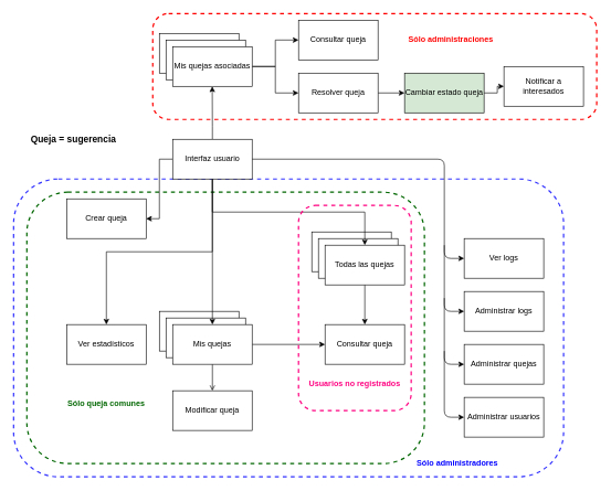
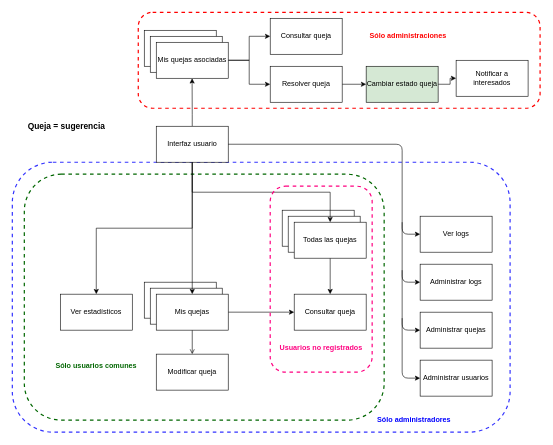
  <mxCell id="0" />
  <mxCell id="1" parent="0" />
  <mxCell id="2" value="" style="rounded=1;whiteSpace=wrap;html=1;dashed=1;strokeWidth=2;fillColor=none;perimeterSpacing=0;strokeColor=#006600;" parent="1" vertex="1"><mxGeometry x="40" y="290" width="600" height="410" as="geometry" /></mxCell>
  <mxCell id="3" value="" style="rounded=1;whiteSpace=wrap;html=1;dashed=1;strokeWidth=2;fillColor=none;fontColor=#006600;strokeColor=#3333FF;" parent="1" vertex="1"><mxGeometry x="20" y="270" width="830" height="450" as="geometry" /></mxCell>
- <mxCell id="4" value="Crear queja" style="rounded=0;whiteSpace=wrap;html=1;" parent="1" vertex="1"><mxGeometry x="100" y="300" width="120" height="60" as="geometry" /></mxCell>
  <mxCell id="5" value="Queja = sugerencia" style="text;html=1;align=center;verticalAlign=middle;resizable=0;points=[];autosize=1;fontStyle=1;fontSize=14;" parent="1" vertex="1"><mxGeometry x="40" y="200" width="140" height="20" as="geometry" /></mxCell>
  <mxCell id="6" value="" style="rounded=0;whiteSpace=wrap;html=1;" parent="1" vertex="1"><mxGeometry x="240" y="470" width="120" height="60" as="geometry" /></mxCell>
  <mxCell id="7" value="" style="rounded=0;whiteSpace=wrap;html=1;" parent="1" vertex="1"><mxGeometry x="250" y="480" width="120" height="60" as="geometry" /></mxCell>
  <mxCell id="8" value="" style="edgeStyle=orthogonalEdgeStyle;rounded=0;orthogonalLoop=1;jettySize=auto;html=1;endArrow=open;" parent="1" source="10" target="11" edge="1"><mxGeometry relative="1" as="geometry" /></mxCell>
  <mxCell id="9" value="" style="edgeStyle=orthogonalEdgeStyle;rounded=0;orthogonalLoop=1;jettySize=auto;html=1;fontSize=14;fontColor=#0000FF;" edge="1" parent="1" source="10" target="22"><mxGeometry relative="1" as="geometry" /></mxCell>
  <mxCell id="10" value="Mis quejas" style="whiteSpace=wrap;html=1;" parent="1" vertex="1"><mxGeometry x="260" y="490" width="120" height="60" as="geometry" /></mxCell>
  <mxCell id="11" value="Modificar queja" style="rounded=0;whiteSpace=wrap;html=1;" parent="1" vertex="1"><mxGeometry x="260" y="590" width="120" height="60" as="geometry" /></mxCell>
- <mxCell id="12" style="edgeStyle=orthogonalEdgeStyle;rounded=0;orthogonalLoop=1;jettySize=auto;html=1;exitX=0;exitY=0.5;exitDx=0;exitDy=0;entryX=1;entryY=0.5;entryDx=0;entryDy=0;" parent="1" source="16" target="4" edge="1"><mxGeometry relative="1" as="geometry" /></mxCell>
  <mxCell id="13" style="edgeStyle=orthogonalEdgeStyle;rounded=0;orthogonalLoop=1;jettySize=auto;html=1;exitX=0.5;exitY=1;exitDx=0;exitDy=0;" parent="1" source="16" target="10" edge="1"><mxGeometry relative="1" as="geometry" /></mxCell>
  <mxCell id="14" style="edgeStyle=orthogonalEdgeStyle;rounded=0;orthogonalLoop=1;jettySize=auto;html=1;exitX=0.5;exitY=0;exitDx=0;exitDy=0;entryX=0.134;entryY=0.688;entryDx=0;entryDy=0;entryPerimeter=0;fontColor=#FF0000;" parent="1" source="16" target="29" edge="1"><mxGeometry relative="1" as="geometry" /></mxCell>
  <mxCell id="15" style="edgeStyle=orthogonalEdgeStyle;rounded=0;orthogonalLoop=1;jettySize=auto;html=1;exitX=0.5;exitY=1;exitDx=0;exitDy=0;fontSize=14;fontColor=#0000FF;" edge="1" parent="1" source="16" target="41"><mxGeometry relative="1" as="geometry" /></mxCell>
  <mxCell id="16" value="Interfaz usuario" style="rounded=0;whiteSpace=wrap;html=1;" parent="1" vertex="1"><mxGeometry x="260" y="210" width="120" height="60" as="geometry" /></mxCell>
  <mxCell id="17" value="" style="rounded=0;whiteSpace=wrap;html=1;" parent="1" vertex="1"><mxGeometry x="240" y="50" width="120" height="60" as="geometry" /></mxCell>
  <mxCell id="18" value="" style="rounded=0;whiteSpace=wrap;html=1;" parent="1" vertex="1"><mxGeometry x="250" y="60" width="120" height="60" as="geometry" /></mxCell>
  <mxCell id="19" style="edgeStyle=orthogonalEdgeStyle;rounded=0;orthogonalLoop=1;jettySize=auto;html=1;exitX=1;exitY=0.5;exitDx=0;exitDy=0;entryX=0;entryY=0.5;entryDx=0;entryDy=0;" parent="1" source="21" target="23" edge="1"><mxGeometry relative="1" as="geometry" /></mxCell>
  <mxCell id="20" style="edgeStyle=orthogonalEdgeStyle;rounded=0;orthogonalLoop=1;jettySize=auto;html=1;exitX=1;exitY=0.5;exitDx=0;exitDy=0;entryX=0;entryY=0.5;entryDx=0;entryDy=0;" parent="1" source="21" target="25" edge="1"><mxGeometry relative="1" as="geometry" /></mxCell>
  <mxCell id="21" value="Mis quejas asociadas" style="whiteSpace=wrap;html=1;" parent="1" vertex="1"><mxGeometry x="260" y="70" width="120" height="60" as="geometry" /></mxCell>
  <mxCell id="22" value="Consultar queja" style="rounded=0;whiteSpace=wrap;html=1;" parent="1" vertex="1"><mxGeometry x="490" y="490" width="120" height="60" as="geometry" /></mxCell>
  <mxCell id="23" value="Consultar queja" style="rounded=0;whiteSpace=wrap;html=1;" parent="1" vertex="1"><mxGeometry x="450" y="30" width="120" height="60" as="geometry" /></mxCell>
  <mxCell id="24" style="edgeStyle=orthogonalEdgeStyle;rounded=0;orthogonalLoop=1;jettySize=auto;html=1;exitX=1;exitY=0.5;exitDx=0;exitDy=0;entryX=0;entryY=0.5;entryDx=0;entryDy=0;" parent="1" source="25" target="27" edge="1"><mxGeometry relative="1" as="geometry" /></mxCell>
  <mxCell id="25" value="Resolver queja" style="rounded=0;whiteSpace=wrap;html=1;" parent="1" vertex="1"><mxGeometry x="450" y="110" width="120" height="60" as="geometry" /></mxCell>
  <mxCell id="26" value="" style="edgeStyle=orthogonalEdgeStyle;rounded=0;orthogonalLoop=1;jettySize=auto;html=1;" parent="1" source="27" target="28" edge="1"><mxGeometry relative="1" as="geometry" /></mxCell>
  <mxCell id="27" value="Cambiar estado queja" style="rounded=0;whiteSpace=wrap;html=1;fillColor=#d5e8d4;" parent="1" vertex="1"><mxGeometry x="610" y="110" width="120" height="60" as="geometry" /></mxCell>
  <mxCell id="28" value="Notificar a interesados" style="rounded=0;whiteSpace=wrap;html=1;" parent="1" vertex="1"><mxGeometry x="760" y="100" width="120" height="60" as="geometry" /></mxCell>
  <mxCell id="29" value="" style="rounded=1;whiteSpace=wrap;html=1;fillColor=none;dashed=1;strokeColor=#FF0000;strokeWidth=2;" parent="1" vertex="1"><mxGeometry x="230" y="20" width="670" height="160" as="geometry" /></mxCell>
  <mxCell id="30" value="Sólo administraciones" style="text;html=1;align=center;verticalAlign=middle;whiteSpace=wrap;rounded=0;dashed=1;fontColor=#FF0000;fontStyle=1" parent="1" vertex="1"><mxGeometry x="610" y="50" width="140" height="20" as="geometry" /></mxCell>
- <mxCell id="31" value="&lt;font&gt;Sólo queja comunes&lt;/font&gt;" style="text;html=1;align=center;verticalAlign=middle;whiteSpace=wrap;rounded=0;dashed=1;fontStyle=1;fontColor=#006600;" parent="1" vertex="1"><mxGeometry x="90" y="600" width="140" height="20" as="geometry" /></mxCell>
+ <mxCell id="31" value="&lt;font&gt;Sólo usuarios comunes&lt;/font&gt;" style="text;html=1;align=center;verticalAlign=middle;whiteSpace=wrap;rounded=0;dashed=1;fontStyle=1;fontColor=#006600;" parent="1" vertex="1"><mxGeometry x="90" y="600" width="140" height="20" as="geometry" /></mxCell>
  <mxCell id="32" value="Ver logs" style="rounded=0;whiteSpace=wrap;html=1;" parent="1" vertex="1"><mxGeometry x="700" y="360" width="120" height="60" as="geometry" /></mxCell>
  <mxCell id="33" value="Administrar logs" style="rounded=0;whiteSpace=wrap;html=1;" parent="1" vertex="1"><mxGeometry x="700" y="440" width="120" height="60" as="geometry" /></mxCell>
  <mxCell id="34" value="Administrar quejas" style="rounded=0;whiteSpace=wrap;html=1;" parent="1" vertex="1"><mxGeometry x="700" y="520" width="120" height="60" as="geometry" /></mxCell>
  <mxCell id="35" value="Administrar usuarios" style="rounded=0;whiteSpace=wrap;html=1;" parent="1" vertex="1"><mxGeometry x="700" y="600" width="120" height="60" as="geometry" /></mxCell>
  <mxCell id="36" value="" style="endArrow=classic;html=1;fontColor=#006600;entryX=0;entryY=0.5;entryDx=0;entryDy=0;exitX=1;exitY=0.5;exitDx=0;exitDy=0;" parent="1" source="16" target="32" edge="1"><mxGeometry width="50" height="50" relative="1" as="geometry"><mxPoint x="610" y="460" as="sourcePoint" /><mxPoint x="660" y="410" as="targetPoint" /><Array as="points"><mxPoint x="670" y="240" /><mxPoint x="670" y="390" /></Array></mxGeometry></mxCell>
  <mxCell id="37" value="" style="endArrow=classic;html=1;fontColor=#006600;entryX=0;entryY=0.5;entryDx=0;entryDy=0;" parent="1" target="33" edge="1"><mxGeometry width="50" height="50" relative="1" as="geometry"><mxPoint x="670" y="370" as="sourcePoint" /><mxPoint x="450" y="430" as="targetPoint" /><Array as="points"><mxPoint x="670" y="470" /></Array></mxGeometry></mxCell>
  <mxCell id="38" value="" style="endArrow=classic;html=1;fontColor=#006600;" parent="1" edge="1"><mxGeometry width="50" height="50" relative="1" as="geometry"><mxPoint x="670" y="450" as="sourcePoint" /><mxPoint x="700" y="550" as="targetPoint" /><Array as="points"><mxPoint x="670" y="550" /></Array></mxGeometry></mxCell>
  <mxCell id="39" value="" style="endArrow=classic;html=1;fontColor=#006600;" parent="1" edge="1"><mxGeometry width="50" height="50" relative="1" as="geometry"><mxPoint x="670" y="530" as="sourcePoint" /><mxPoint x="700" y="630" as="targetPoint" /><Array as="points"><mxPoint x="670" y="630" /></Array></mxGeometry></mxCell>
  <mxCell id="40" value="&lt;font&gt;Sólo administradores&lt;/font&gt;" style="text;html=1;align=center;verticalAlign=middle;whiteSpace=wrap;rounded=0;dashed=1;fontStyle=1;fontColor=#0000FF;" parent="1" vertex="1"><mxGeometry x="620" y="690" width="140" height="20" as="geometry" /></mxCell>
  <mxCell id="41" value="Ver estadísticos" style="rounded=0;whiteSpace=wrap;html=1;" vertex="1" parent="1"><mxGeometry x="100" y="490" width="120" height="60" as="geometry" /></mxCell>
  <mxCell id="42" value="" style="rounded=0;whiteSpace=wrap;html=1;" vertex="1" parent="1"><mxGeometry x="470" y="350" width="120" height="60" as="geometry" /></mxCell>
  <mxCell id="43" value="" style="rounded=0;whiteSpace=wrap;html=1;" vertex="1" parent="1"><mxGeometry x="480" y="360" width="120" height="60" as="geometry" /></mxCell>
  <mxCell id="44" value="" style="edgeStyle=orthogonalEdgeStyle;rounded=0;orthogonalLoop=1;jettySize=auto;html=1;fontSize=14;fontColor=#0000FF;" edge="1" parent="1" source="45" target="22"><mxGeometry relative="1" as="geometry" /></mxCell>
  <mxCell id="45" value="Todas las quejas" style="whiteSpace=wrap;html=1;" vertex="1" parent="1"><mxGeometry x="490" y="370" width="120" height="60" as="geometry" /></mxCell>
  <mxCell id="46" style="edgeStyle=orthogonalEdgeStyle;rounded=0;orthogonalLoop=1;jettySize=auto;html=1;exitX=0.5;exitY=1;exitDx=0;exitDy=0;fontSize=14;fontColor=#0000FF;" edge="1" parent="1" source="16" target="45"><mxGeometry relative="1" as="geometry" /></mxCell>
  <mxCell id="47" value="" style="rounded=1;whiteSpace=wrap;html=1;dashed=1;strokeWidth=2;fillColor=none;perimeterSpacing=0;strokeColor=#FF0080;" vertex="1" parent="1"><mxGeometry x="450" y="310" width="170" height="310" as="geometry" /></mxCell>
  <mxCell id="48" value="&lt;font color=&quot;#ff0080&quot;&gt;Usuarios no registrados&lt;/font&gt;" style="text;html=1;align=center;verticalAlign=middle;whiteSpace=wrap;rounded=0;dashed=1;fontStyle=1;fontColor=#006600;" vertex="1" parent="1"><mxGeometry x="460" y="570" width="150" height="20" as="geometry" /></mxCell>
